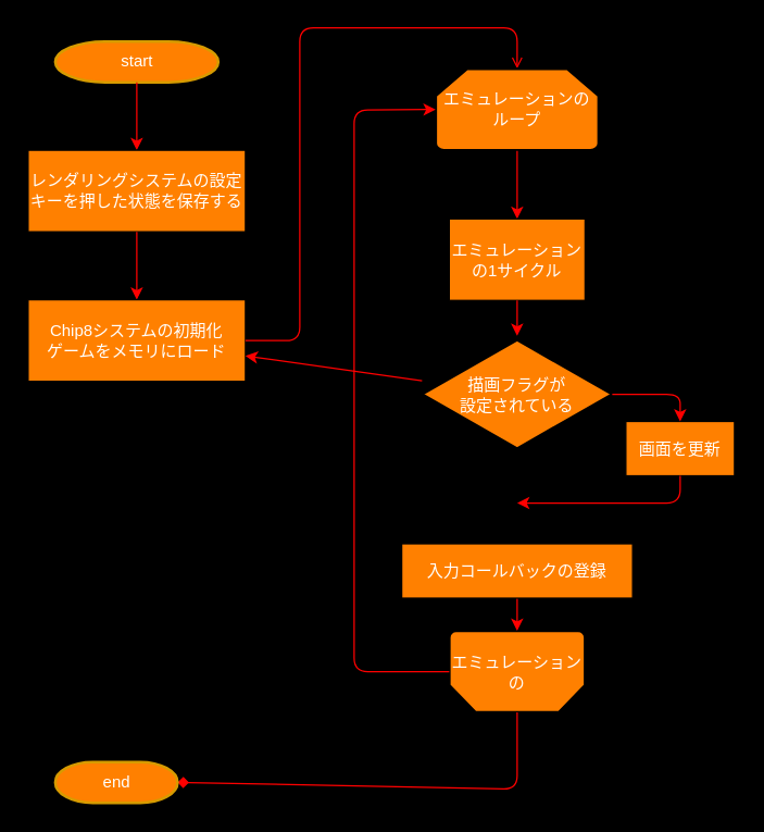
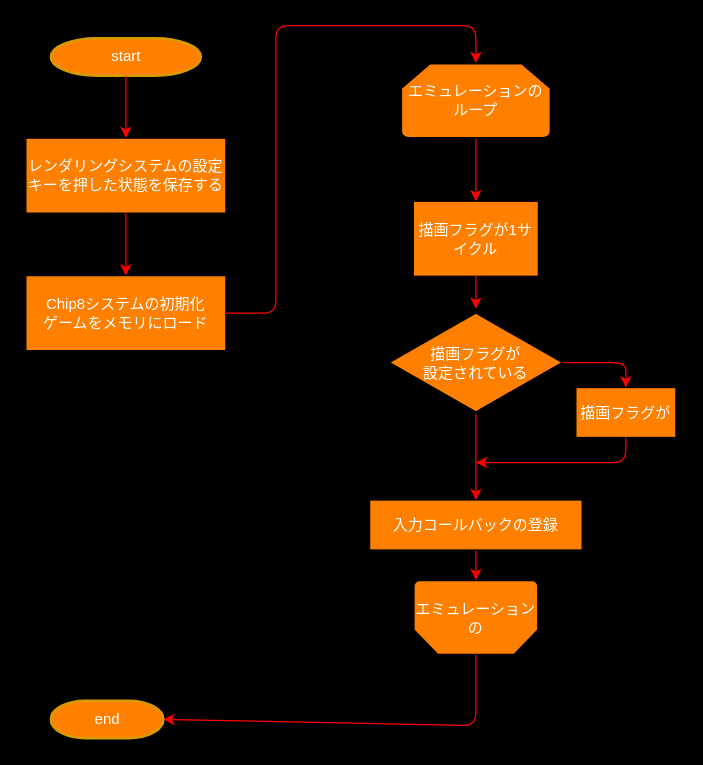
  <mxCell id="0" />
  <mxCell id="1" parent="0" />
  <mxCell id="2" value="start" style="shape=mxgraph.flowchart.terminator;strokeWidth=2;gradientDirection=north;fontStyle=0;html=1;strokeColor=#d79b00;fillColor=#FF8000;fontColor=#FFFFFF;" parent="1" vertex="1"><mxGeometry x="40" y="30" width="120" height="30" as="geometry" /></mxCell>
  <mxCell id="3" value="" style="endArrow=classic;html=1;strokeColor=#FF0000;strokeWidth=1;" parent="1" source="2" edge="1"><mxGeometry width="50" height="50" relative="1" as="geometry"><mxPoint x="50" y="390" as="sourcePoint" /><mxPoint x="100" y="110" as="targetPoint" /></mxGeometry></mxCell>
  <mxCell id="4" value="レンダリングシステムの設定&lt;br&gt;キーを押した状態を保存する" style="rounded=0;whiteSpace=wrap;html=1;sketch=0;fillColor=#FF8000;fontColor=#FFFFFF;" parent="1" vertex="1"><mxGeometry x="20" y="110" width="160" height="60" as="geometry" /></mxCell>
  <mxCell id="5" value="" style="endArrow=classic;html=1;strokeColor=#FF0000;strokeWidth=1;fontColor=#FFFFFF;exitX=0.5;exitY=1;exitDx=0;exitDy=0;" parent="1" source="4" edge="1"><mxGeometry width="50" height="50" relative="1" as="geometry"><mxPoint x="70" y="380" as="sourcePoint" /><mxPoint x="100" y="220" as="targetPoint" /></mxGeometry></mxCell>
  <mxCell id="6" value="Chip8システムの初期化&lt;br&gt;ゲームをメモリにロード" style="rounded=0;whiteSpace=wrap;html=1;sketch=0;fillColor=#FF8000;fontColor=#FFFFFF;" parent="1" vertex="1"><mxGeometry x="20" y="220" width="160" height="60" as="geometry" /></mxCell>
- <mxCell id="7" value="" style="endArrow=open;html=1;strokeColor=#FF0000;strokeWidth=1;fontColor=#FFFFFF;exitX=1;exitY=0.5;exitDx=0;exitDy=0;entryX=0.5;entryY=0;entryDx=0;entryDy=0;entryPerimeter=0;" parent="1" source="6" edge="1" target="8"><mxGeometry width="50" height="50" relative="1" as="geometry"><mxPoint x="70" y="380" as="sourcePoint" /><mxPoint x="100" y="330" as="targetPoint" /><Array as="points"><mxPoint x="220" y="250" /><mxPoint x="220" y="20" /><mxPoint x="380" y="20" /></Array></mxGeometry></mxCell>
+ <mxCell id="7" value="" style="endArrow=classic;html=1;strokeColor=#FF0000;strokeWidth=1;fontColor=#FFFFFF;exitX=1;exitY=0.5;exitDx=0;exitDy=0;entryX=0.5;entryY=0;entryDx=0;entryDy=0;entryPerimeter=0;" parent="1" source="6" edge="1" target="8"><mxGeometry width="50" height="50" relative="1" as="geometry"><mxPoint x="70" y="380" as="sourcePoint" /><mxPoint x="100" y="330" as="targetPoint" /><Array as="points"><mxPoint x="220" y="250" /><mxPoint x="220" y="20" /><mxPoint x="380" y="20" /></Array></mxGeometry></mxCell>
  <mxCell id="8" value="エミュレーションのループ" style="strokeWidth=2;html=1;shape=mxgraph.flowchart.loop_limit;whiteSpace=wrap;rounded=0;sketch=0;fillColor=#FF8000;fontColor=#FFFFFF;" parent="1" vertex="1"><mxGeometry x="320" y="50" width="120" height="60" as="geometry" /></mxCell>
  <mxCell id="9" value="エミュレーションの" style="strokeWidth=2;html=1;shape=mxgraph.flowchart.loop_limit;whiteSpace=wrap;rounded=0;sketch=0;fillColor=#FF8000;fontColor=#FFFFFF;direction=west;" parent="1" vertex="1"><mxGeometry x="330" y="463.5" width="100" height="60" as="geometry" /></mxCell>
  <mxCell id="10" value="" style="endArrow=classic;html=1;strokeColor=#FF0000;strokeWidth=1;fontColor=#FFFFFF;exitX=0.5;exitY=1;exitDx=0;exitDy=0;" parent="1" edge="1"><mxGeometry width="50" height="50" relative="1" as="geometry"><mxPoint x="380" y="110.5" as="sourcePoint" /><mxPoint x="380" y="160.5" as="targetPoint" /></mxGeometry></mxCell>
- <mxCell id="11" value="エミュレーションの1サイクル" style="rounded=0;whiteSpace=wrap;html=1;sketch=0;strokeColor=#000000;fillColor=#FF8000;fontColor=#FFFFFF;" parent="1" vertex="1"><mxGeometry x="330" y="160.5" width="100" height="60" as="geometry" /></mxCell>
+ <mxCell id="11" value="描画フラグが1サイクル" style="rounded=0;whiteSpace=wrap;html=1;sketch=0;strokeColor=#000000;fillColor=#FF8000;fontColor=#FFFFFF;" parent="1" vertex="1"><mxGeometry x="330" y="160.5" width="100" height="60" as="geometry" /></mxCell>
  <mxCell id="12" value="" style="endArrow=classic;html=1;strokeColor=#FF0000;strokeWidth=1;fontColor=#FFFFFF;exitX=0.5;exitY=1;exitDx=0;exitDy=0;" parent="1" source="11" edge="1"><mxGeometry width="50" height="50" relative="1" as="geometry"><mxPoint x="350" y="320.5" as="sourcePoint" /><mxPoint x="380" y="246.5" as="targetPoint" /></mxGeometry></mxCell>
- <mxCell id="13" value="画面を更新" style="rounded=0;whiteSpace=wrap;html=1;sketch=0;strokeColor=#000000;fillColor=#FF8000;fontColor=#FFFFFF;" parent="1" vertex="1"><mxGeometry x="460" y="309.5" width="80" height="40" as="geometry" /></mxCell>
+ <mxCell id="13" value="描画フラグが" style="rounded=0;whiteSpace=wrap;html=1;sketch=0;strokeColor=#000000;fillColor=#FF8000;fontColor=#FFFFFF;" parent="1" vertex="1"><mxGeometry x="460" y="309.5" width="80" height="40" as="geometry" /></mxCell>
  <mxCell id="14" value="" style="endArrow=classic;html=1;strokeColor=#FF0000;strokeWidth=1;fontColor=#FFFFFF;exitX=0.5;exitY=1;exitDx=0;exitDy=0;" parent="1" edge="1"><mxGeometry width="50" height="50" relative="1" as="geometry"><mxPoint x="380" y="439.5" as="sourcePoint" /><mxPoint x="380" y="463.5" as="targetPoint" /></mxGeometry></mxCell>
- <mxCell id="15" value="" style="endArrow=classic;html=1;strokeColor=#FF0000;strokeWidth=1;fontColor=#FFFFFF;" parent="1" source="16" target="6" edge="1"><mxGeometry width="50" height="50" relative="1" as="geometry"><mxPoint x="379.5" y="349.5" as="sourcePoint" /><mxPoint x="379.5" y="399.5" as="targetPoint" /></mxGeometry></mxCell>
+ <mxCell id="15" value="" style="endArrow=classic;html=1;strokeColor=#FF0000;strokeWidth=1;fontColor=#FFFFFF;entryX=0.5;entryY=0;entryDx=0;entryDy=0;" parent="1" source="16" target="18" edge="1"><mxGeometry width="50" height="50" relative="1" as="geometry"><mxPoint x="379.5" y="349.5" as="sourcePoint" /><mxPoint x="379.5" y="399.5" as="targetPoint" /></mxGeometry></mxCell>
  <mxCell id="16" value="描画フラグが&lt;br&gt;設定されている" style="strokeWidth=2;html=1;shape=mxgraph.flowchart.decision;whiteSpace=wrap;rounded=0;sketch=0;fillColor=#FF8000;fontColor=#FFFFFF;strokeColor=#000000;" parent="1" vertex="1"><mxGeometry x="310" y="249.5" width="140" height="80" as="geometry" /></mxCell>
  <mxCell id="17" value="" style="endArrow=classic;html=1;strokeColor=#FF0000;strokeWidth=1;fontColor=#FFFFFF;exitX=1;exitY=0.5;exitDx=0;exitDy=0;exitPerimeter=0;" parent="1" source="16" edge="1"><mxGeometry width="50" height="50" relative="1" as="geometry"><mxPoint x="380" y="389.5" as="sourcePoint" /><mxPoint x="500" y="309.5" as="targetPoint" /><Array as="points"><mxPoint x="500" y="289.5" /></Array></mxGeometry></mxCell>
  <mxCell id="18" value="入力コールバックの登録" style="rounded=0;whiteSpace=wrap;html=1;sketch=0;strokeColor=#000000;fillColor=#FF8000;fontColor=#FFFFFF;" parent="1" vertex="1"><mxGeometry x="295" y="399.5" width="170" height="40" as="geometry" /></mxCell>
  <mxCell id="19" value="" style="endArrow=classic;html=1;strokeColor=#FF0000;strokeWidth=1;fontColor=#FFFFFF;exitX=0.5;exitY=1;exitDx=0;exitDy=0;" parent="1" source="13" edge="1"><mxGeometry width="50" height="50" relative="1" as="geometry"><mxPoint x="390" y="339.5" as="sourcePoint" /><mxPoint x="380" y="369.5" as="targetPoint" /><Array as="points"><mxPoint x="500" y="369.5" /></Array></mxGeometry></mxCell>
- <mxCell id="20" value="" style="endArrow=classic;html=1;strokeColor=#FF0000;strokeWidth=1;fontColor=#FFFFFF;exitX=1;exitY=0.5;exitDx=0;exitDy=0;exitPerimeter=0;entryX=0;entryY=0.5;entryDx=0;entryDy=0;entryPerimeter=0;" parent="1" source="9" target="8" edge="1"><mxGeometry width="50" height="50" relative="1" as="geometry"><mxPoint x="270" y="349.5" as="sourcePoint" /><mxPoint x="300" y="136.5" as="targetPoint" /><Array as="points"><mxPoint x="260" y="493.5" /><mxPoint x="260" y="80.5" /></Array></mxGeometry></mxCell>
- <mxCell id="21" value="" style="endArrow=diamond;html=1;strokeColor=#FF0000;strokeWidth=1;fontColor=#FFFFFF;exitX=0.5;exitY=0;exitDx=0;exitDy=0;exitPerimeter=0;entryX=1;entryY=0.5;entryDx=0;entryDy=0;entryPerimeter=0;" parent="1" source="9" edge="1" target="22"><mxGeometry width="50" height="50" relative="1" as="geometry"><mxPoint x="30" y="910" as="sourcePoint" /><mxPoint x="100" y="860" as="targetPoint" /><Array as="points"><mxPoint x="380" y="580" /></Array></mxGeometry></mxCell>
+ <mxCell id="21" value="" style="endArrow=classic;html=1;strokeColor=#FF0000;strokeWidth=1;fontColor=#FFFFFF;exitX=0.5;exitY=0;exitDx=0;exitDy=0;exitPerimeter=0;entryX=1;entryY=0.5;entryDx=0;entryDy=0;entryPerimeter=0;" parent="1" source="9" edge="1" target="22"><mxGeometry width="50" height="50" relative="1" as="geometry"><mxPoint x="30" y="910" as="sourcePoint" /><mxPoint x="100" y="860" as="targetPoint" /><Array as="points"><mxPoint x="380" y="580" /></Array></mxGeometry></mxCell>
  <mxCell id="22" value="end" style="shape=mxgraph.flowchart.terminator;strokeWidth=2;gradientDirection=north;fontStyle=0;html=1;strokeColor=#d79b00;fillColor=#FF8000;fontColor=#FFFFFF;" parent="1" vertex="1"><mxGeometry x="40" y="560" width="90" height="30" as="geometry" /></mxCell>
